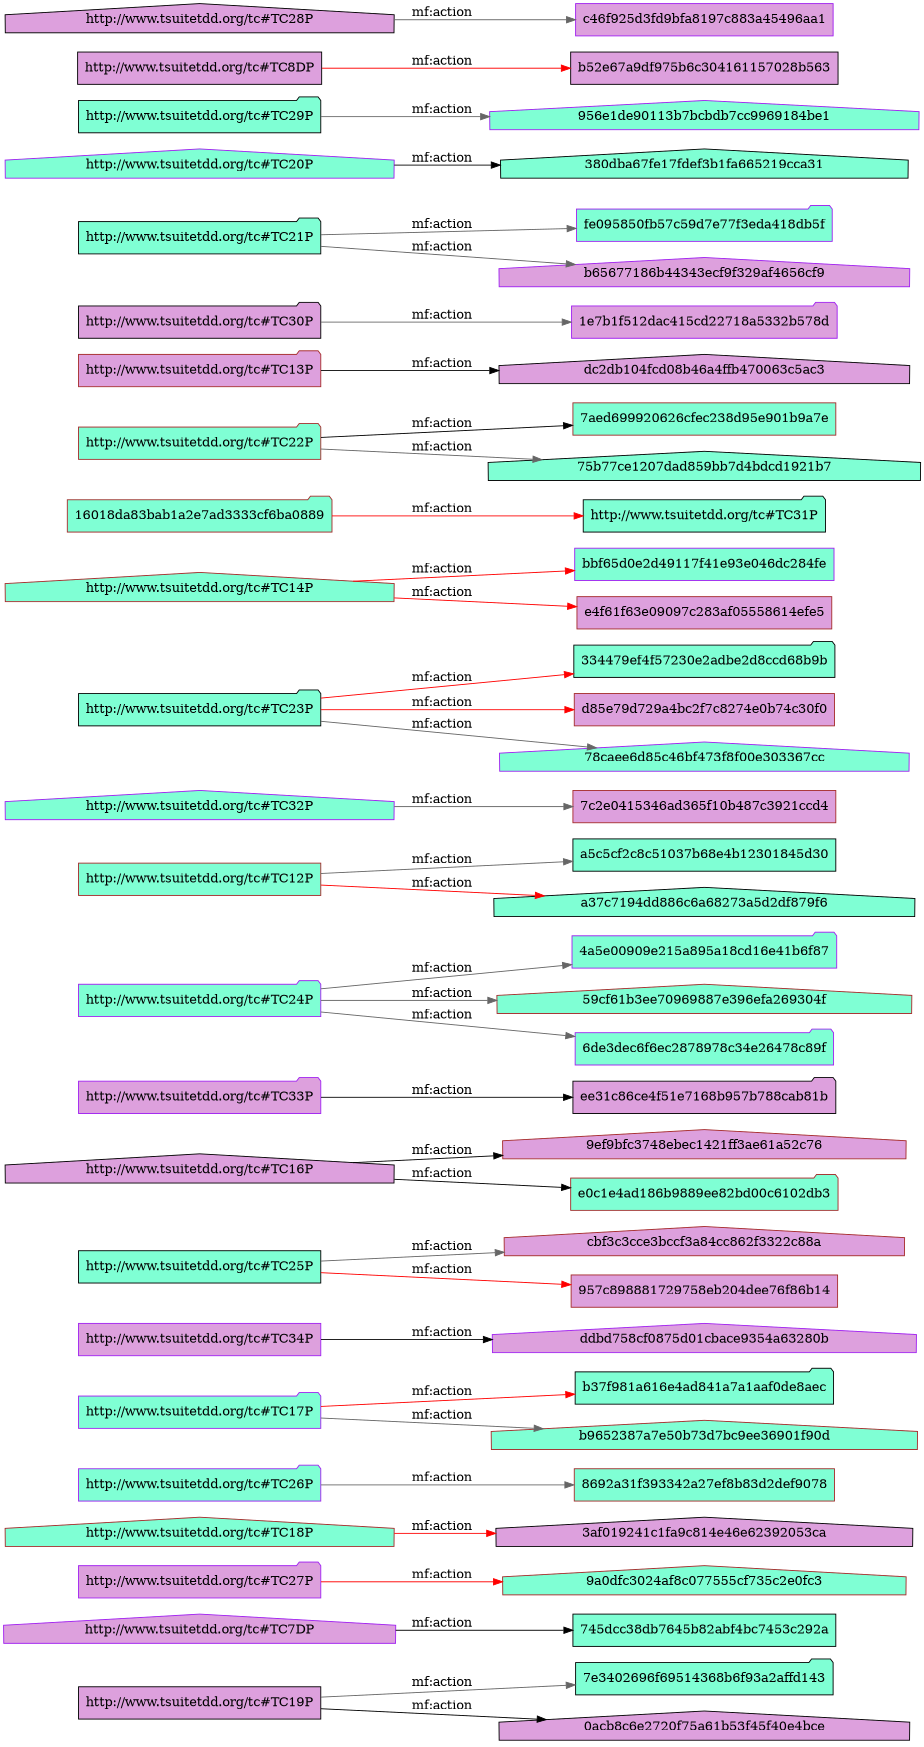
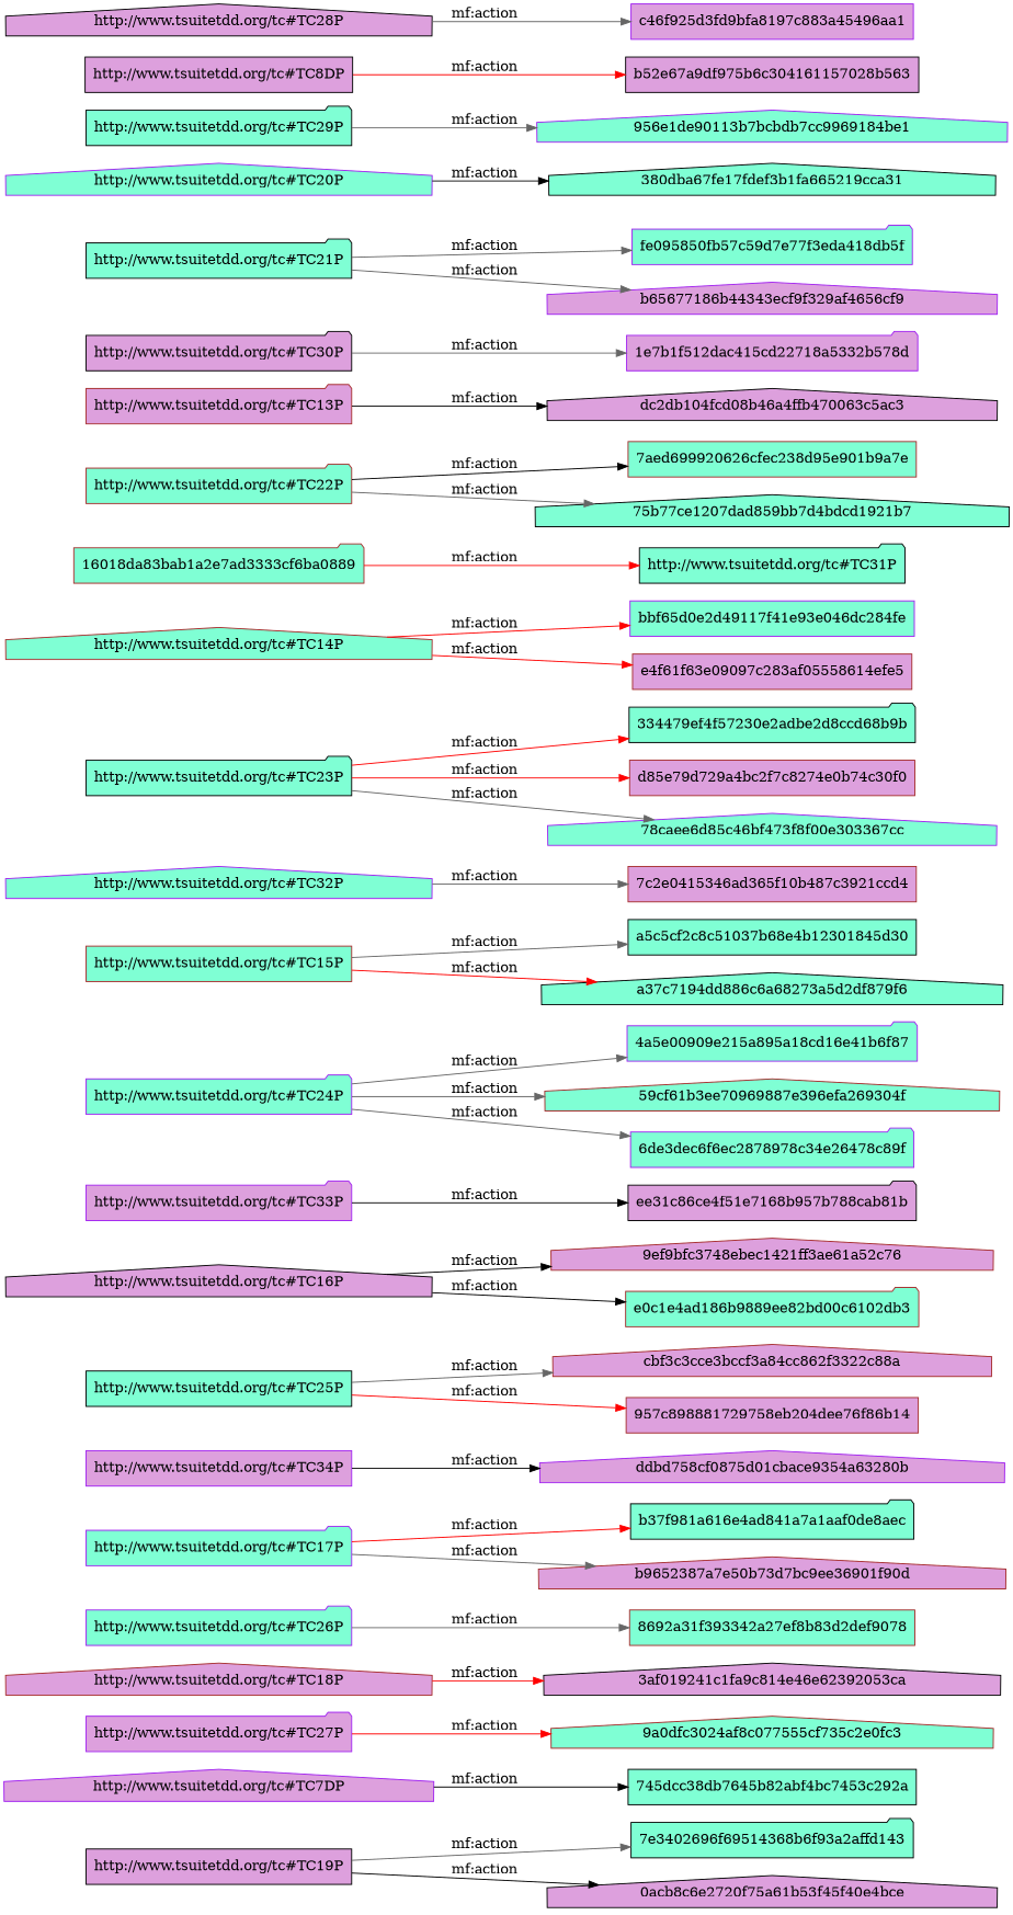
  digraph {
    rankdir=LR
    node [color=black fillcolor=aquamarine shape=folder style=filled]
    edge [color=gray40]
    "http://www.tsuitetdd.org/tc#TC19P" [fillcolor=plum shape=box]
    "7e3402696f69514368b6f93a2affd143"
    "0acb8c6e2720f75a61b53f45f40e4bce" [fillcolor=plum shape=house]
    "http://www.tsuitetdd.org/tc#TC7DP" [color=purple fillcolor=plum shape=house]
    "745dcc38db7645b82abf4bc7453c292a" [shape=box]
    "http://www.tsuitetdd.org/tc#TC27P" [color=purple fillcolor=plum]
    "9a0dfc3024af8c077555cf735c2e0fc3" [color=brown shape=house]
-   "http://www.tsuitetdd.org/tc#TC18P" [color=brown shape=house]
+   "http://www.tsuitetdd.org/tc#TC18P" [color=brown fillcolor=plum shape=house]
    "3af019241c1fa9c814e46e62392053ca" [fillcolor=plum shape=house]
    "http://www.tsuitetdd.org/tc#TC26P" [color=purple]
    "8692a31f393342a27ef8b83d2def9078" [color=brown shape=box]
    "http://www.tsuitetdd.org/tc#TC17P" [color=purple]
    b37f981a616e4ad841a7a1aaf0de8aec
-   b9652387a7e50b73d7bc9ee36901f90d [color=brown shape=house]
+   b9652387a7e50b73d7bc9ee36901f90d [color=brown fillcolor=plum shape=house]
    "http://www.tsuitetdd.org/tc#TC34P" [color=purple fillcolor=plum shape=box]
    ddbd758cf0875d01cbace9354a63280b [color=purple fillcolor=plum shape=house]
    "http://www.tsuitetdd.org/tc#TC25P" [shape=box]
    cbf3c3cce3bccf3a84cc862f3322c88a [color=brown fillcolor=plum shape=house]
    "957c898881729758eb204dee76f86b14" [color=brown fillcolor=plum shape=box]
    "http://www.tsuitetdd.org/tc#TC16P" [fillcolor=plum shape=house]
    "9ef9bfc3748ebec1421ff3ae61a52c76" [color=brown fillcolor=plum shape=house]
    e0c1e4ad186b9889ee82bd00c6102db3 [color=brown]
    "http://www.tsuitetdd.org/tc#TC33P" [color=purple fillcolor=plum]
    ee31c86ce4f51e7168b957b788cab81b [fillcolor=plum]
    "http://www.tsuitetdd.org/tc#TC24P" [color=purple]
    "4a5e00909e215a895a18cd16e41b6f87" [color=purple]
    "59cf61b3ee70969887e396efa269304f" [color=brown shape=house]
    "6de3dec6f6ec2878978c34e26478c89f" [color=purple]
-   "http://www.tsuitetdd.org/tc#TC15P" [color=brown shape=box label="http://www.tsuitetdd.org/tc#TC12P"]
+   "http://www.tsuitetdd.org/tc#TC15P" [color=brown shape=box]
    a5c5cf2c8c51037b68e4b12301845d30 [shape=box]
    a37c7194dd886c6a68273a5d2df879f6 [shape=house]
    "http://www.tsuitetdd.org/tc#TC32P" [color=purple shape=house]
    "7c2e0415346ad365f10b487c3921ccd4" [color=brown fillcolor=plum shape=box]
    "http://www.tsuitetdd.org/tc#TC23P"
    "334479ef4f57230e2adbe2d8ccd68b9b"
    d85e79d729a4bc2f7c8274e0b74c30f0 [color=brown fillcolor=plum shape=box]
    "78caee6d85c46bf473f8f00e303367cc" [color=purple shape=house]
    "http://www.tsuitetdd.org/tc#TC14P" [color=brown shape=house]
    bbf65d0e2d49117f41e93e046dc284fe [color=purple shape=box]
    e4f61f63e09097c283af05558614efe5 [color=brown fillcolor=plum shape=box]
    "16018da83bab1a2e7ad3333cf6ba0889" [color=brown]
    "http://www.tsuitetdd.org/tc#TC31P"
    "http://www.tsuitetdd.org/tc#TC22P" [color=brown]
    "7aed699920626cfec238d95e901b9a7e" [color=brown shape=box]
    "75b77ce1207dad859bb7d4bdcd1921b7" [shape=house]
    "http://www.tsuitetdd.org/tc#TC13P" [color=brown fillcolor=plum]
    dc2db104fcd08b46a4ffb470063c5ac3 [fillcolor=plum shape=house]
    "http://www.tsuitetdd.org/tc#TC30P" [fillcolor=plum]
    "1e7b1f512dac415cd22718a5332b578d" [color=purple fillcolor=plum]
    fe095850fb57c59d7e77f3eda418db5f [color=purple]
    "http://www.tsuitetdd.org/tc#TC21P"
    b65677186b44343ecf9f329af4656cf9 [color=purple fillcolor=plum shape=house]
    "http://www.tsuitetdd.org/tc#TC20P" [color=purple shape=house]
    "380dba67fe17fdef3b1fa665219cca31" [shape=house]
    "956e1de90113b7bcbdb7cc9969184be1" [color=purple shape=house]
    "http://www.tsuitetdd.org/tc#TC29P"
    "http://www.tsuitetdd.org/tc#TC8DP" [fillcolor=plum shape=box]
    b52e67a9df975b6c304161157028b563 [fillcolor=plum shape=box]
    "http://www.tsuitetdd.org/tc#TC28P" [fillcolor=plum shape=house]
    c46f925d3fd9bfa8197c883a45496aa1 [color=purple fillcolor=plum shape=box]
    "http://www.tsuitetdd.org/tc#TC19P" -> "7e3402696f69514368b6f93a2affd143" [label="mf:action"]
    "http://www.tsuitetdd.org/tc#TC19P" -> "0acb8c6e2720f75a61b53f45f40e4bce" [color=black label="mf:action"]
    "http://www.tsuitetdd.org/tc#TC7DP" -> "745dcc38db7645b82abf4bc7453c292a" [color=black label="mf:action"]
    "http://www.tsuitetdd.org/tc#TC27P" -> "9a0dfc3024af8c077555cf735c2e0fc3" [color=red label="mf:action"]
    "http://www.tsuitetdd.org/tc#TC18P" -> "3af019241c1fa9c814e46e62392053ca" [color=red label="mf:action"]
    "http://www.tsuitetdd.org/tc#TC26P" -> "8692a31f393342a27ef8b83d2def9078" [label="mf:action"]
    "http://www.tsuitetdd.org/tc#TC17P" -> b37f981a616e4ad841a7a1aaf0de8aec [color=red label="mf:action"]
    "http://www.tsuitetdd.org/tc#TC17P" -> b9652387a7e50b73d7bc9ee36901f90d [label="mf:action"]
    "http://www.tsuitetdd.org/tc#TC34P" -> ddbd758cf0875d01cbace9354a63280b [color=black label="mf:action"]
    "http://www.tsuitetdd.org/tc#TC25P" -> cbf3c3cce3bccf3a84cc862f3322c88a [label="mf:action"]
    "http://www.tsuitetdd.org/tc#TC25P" -> "957c898881729758eb204dee76f86b14" [color=red label="mf:action"]
    "http://www.tsuitetdd.org/tc#TC16P" -> "9ef9bfc3748ebec1421ff3ae61a52c76" [color=black label="mf:action"]
    "http://www.tsuitetdd.org/tc#TC16P" -> e0c1e4ad186b9889ee82bd00c6102db3 [color=black label="mf:action"]
    "http://www.tsuitetdd.org/tc#TC33P" -> ee31c86ce4f51e7168b957b788cab81b [color=black label="mf:action"]
    "http://www.tsuitetdd.org/tc#TC24P" -> "4a5e00909e215a895a18cd16e41b6f87" [label="mf:action"]
    "http://www.tsuitetdd.org/tc#TC24P" -> "59cf61b3ee70969887e396efa269304f" [label="mf:action"]
    "http://www.tsuitetdd.org/tc#TC24P" -> "6de3dec6f6ec2878978c34e26478c89f" [label="mf:action"]
    "http://www.tsuitetdd.org/tc#TC15P" -> a5c5cf2c8c51037b68e4b12301845d30 [label="mf:action"]
    "http://www.tsuitetdd.org/tc#TC15P" -> a37c7194dd886c6a68273a5d2df879f6 [color=red label="mf:action"]
    "http://www.tsuitetdd.org/tc#TC32P" -> "7c2e0415346ad365f10b487c3921ccd4" [label="mf:action"]
    "http://www.tsuitetdd.org/tc#TC23P" -> "334479ef4f57230e2adbe2d8ccd68b9b" [color=red label="mf:action"]
    "http://www.tsuitetdd.org/tc#TC23P" -> d85e79d729a4bc2f7c8274e0b74c30f0 [color=red label="mf:action"]
    "http://www.tsuitetdd.org/tc#TC23P" -> "78caee6d85c46bf473f8f00e303367cc" [label="mf:action"]
    "http://www.tsuitetdd.org/tc#TC14P" -> bbf65d0e2d49117f41e93e046dc284fe [color=red label="mf:action"]
    "http://www.tsuitetdd.org/tc#TC14P" -> e4f61f63e09097c283af05558614efe5 [color=red label="mf:action"]
    "16018da83bab1a2e7ad3333cf6ba0889" -> "http://www.tsuitetdd.org/tc#TC31P" [color=red label="mf:action"]
    "http://www.tsuitetdd.org/tc#TC22P" -> "7aed699920626cfec238d95e901b9a7e" [color=black label="mf:action"]
    "http://www.tsuitetdd.org/tc#TC22P" -> "75b77ce1207dad859bb7d4bdcd1921b7" [label="mf:action"]
    "http://www.tsuitetdd.org/tc#TC13P" -> dc2db104fcd08b46a4ffb470063c5ac3 [color=black label="mf:action"]
    "http://www.tsuitetdd.org/tc#TC30P" -> "1e7b1f512dac415cd22718a5332b578d" [label="mf:action"]
    "http://www.tsuitetdd.org/tc#TC21P" -> fe095850fb57c59d7e77f3eda418db5f [label="mf:action"]
    "http://www.tsuitetdd.org/tc#TC21P" -> b65677186b44343ecf9f329af4656cf9 [label="mf:action"]
    "http://www.tsuitetdd.org/tc#TC20P" -> "380dba67fe17fdef3b1fa665219cca31" [color=black label="mf:action"]
    "http://www.tsuitetdd.org/tc#TC29P" -> "956e1de90113b7bcbdb7cc9969184be1" [label="mf:action"]
    "http://www.tsuitetdd.org/tc#TC8DP" -> b52e67a9df975b6c304161157028b563 [color=red label="mf:action"]
    "http://www.tsuitetdd.org/tc#TC28P" -> c46f925d3fd9bfa8197c883a45496aa1 [label="mf:action"]
  }
